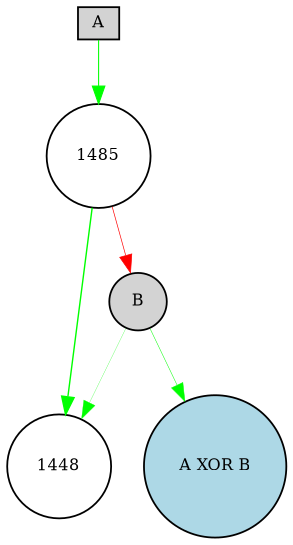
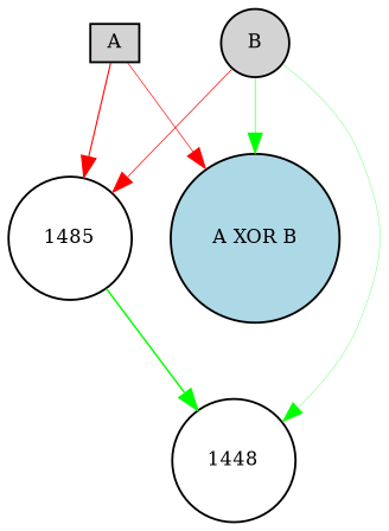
  digraph {
    node [fillcolor=lightgray fontsize=9 shape=circle style=filled]
    edge [color=green style=solid]
    A [height=0.2 shape=box width=0.2]
    "A XOR B" [fillcolor=lightblue height=0.2 width=0.2]
    1485 [fillcolor=white height=0.2 width=0.2]
    1448 [fillcolor=white height=0.2 width=0.2]
    B [height=0.2 width=0.2]
-   A -> 1485 [penwidth=0.5842264378909403]
+   A -> "A XOR B" [color=red penwidth=0.3423927009665999]
+   A -> 1485 [color=red penwidth=0.5842264378909403]
    1485 -> 1448 [penwidth=0.7846974913584891]
    B -> "A XOR B" [penwidth=0.2761673455985237]
-   1485 -> B [color=red penwidth=0.37478616959074873]
+   B -> 1485 [color=red penwidth=0.37478616959074873]
    B -> 1448 [penwidth=0.14045813114741967]
  }
